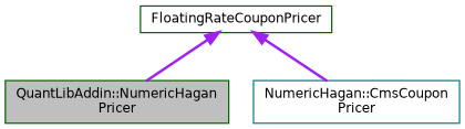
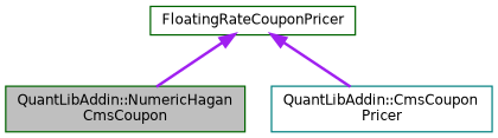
  digraph {
    node [color=darkgreen fillcolor=white fontname=Helvetica fontsize=10 shape=record style=filled]
    edge [color=purple dir=back fontname=Helvetica fontsize=10 labelfontname=Helvetica labelfontsize=10 style=bold]
-   n1 [fillcolor=grey75 fontcolor=black height=0.2 label="QuantLibAddin::NumericHagan\lPricer" width=0.4]
-   n2 [color=teal height=0.2 label="NumericHagan::CmsCoupon\lPricer" width=0.4]
+   n1 [fillcolor=grey75 fontcolor=black height=0.2 label="QuantLibAddin::NumericHagan\lCmsCoupon" width=0.4]
+   n2 [color=teal height=0.2 label="QuantLibAddin::CmsCoupon\lPricer" width=0.4]
    n3 [height=0.2 label=FloatingRateCouponPricer width=0.4]
    n3 -> n1
    n3 -> n2
  }
